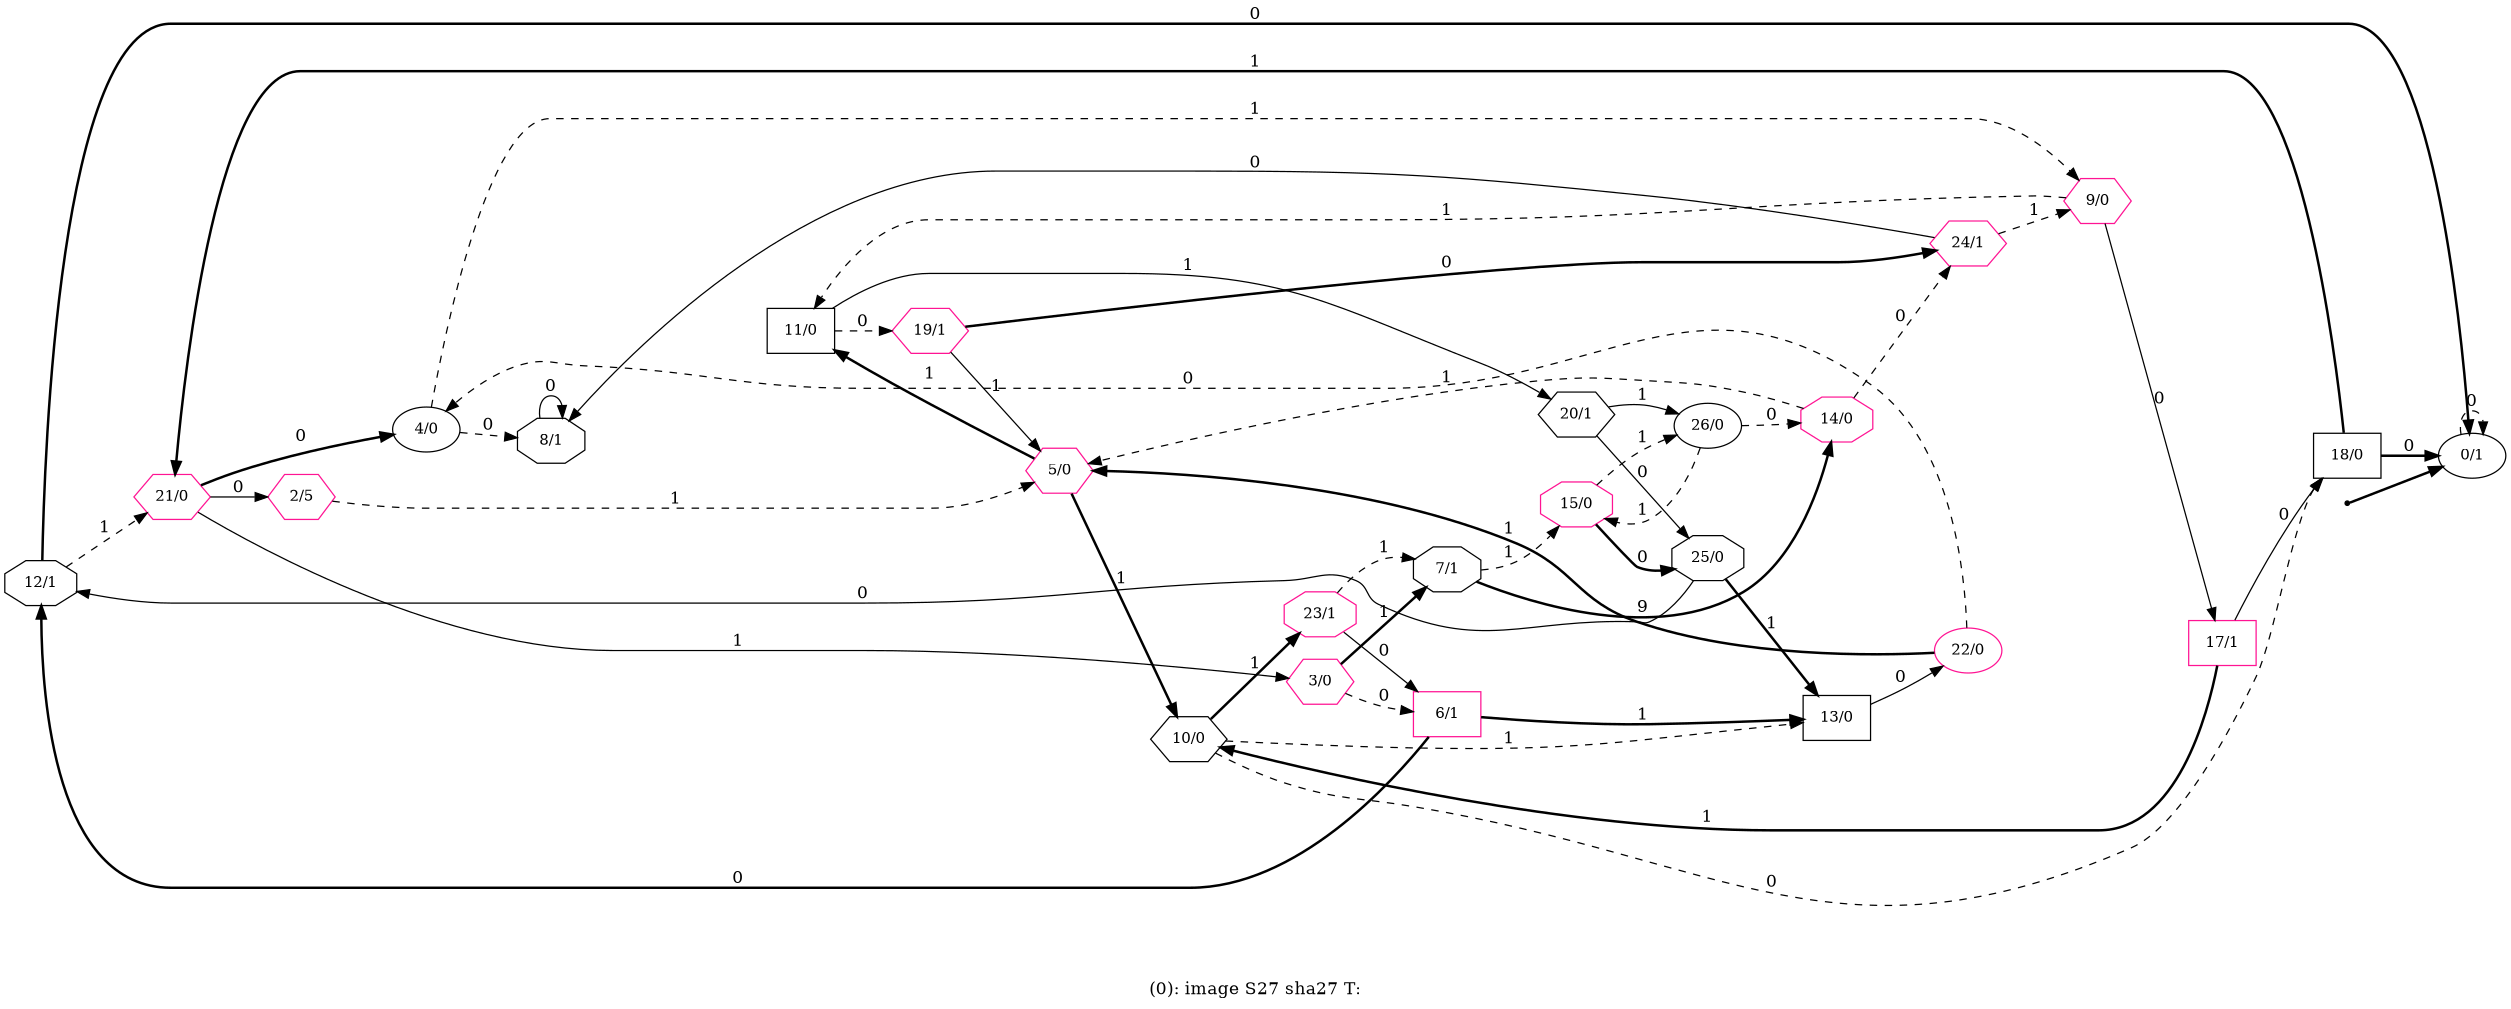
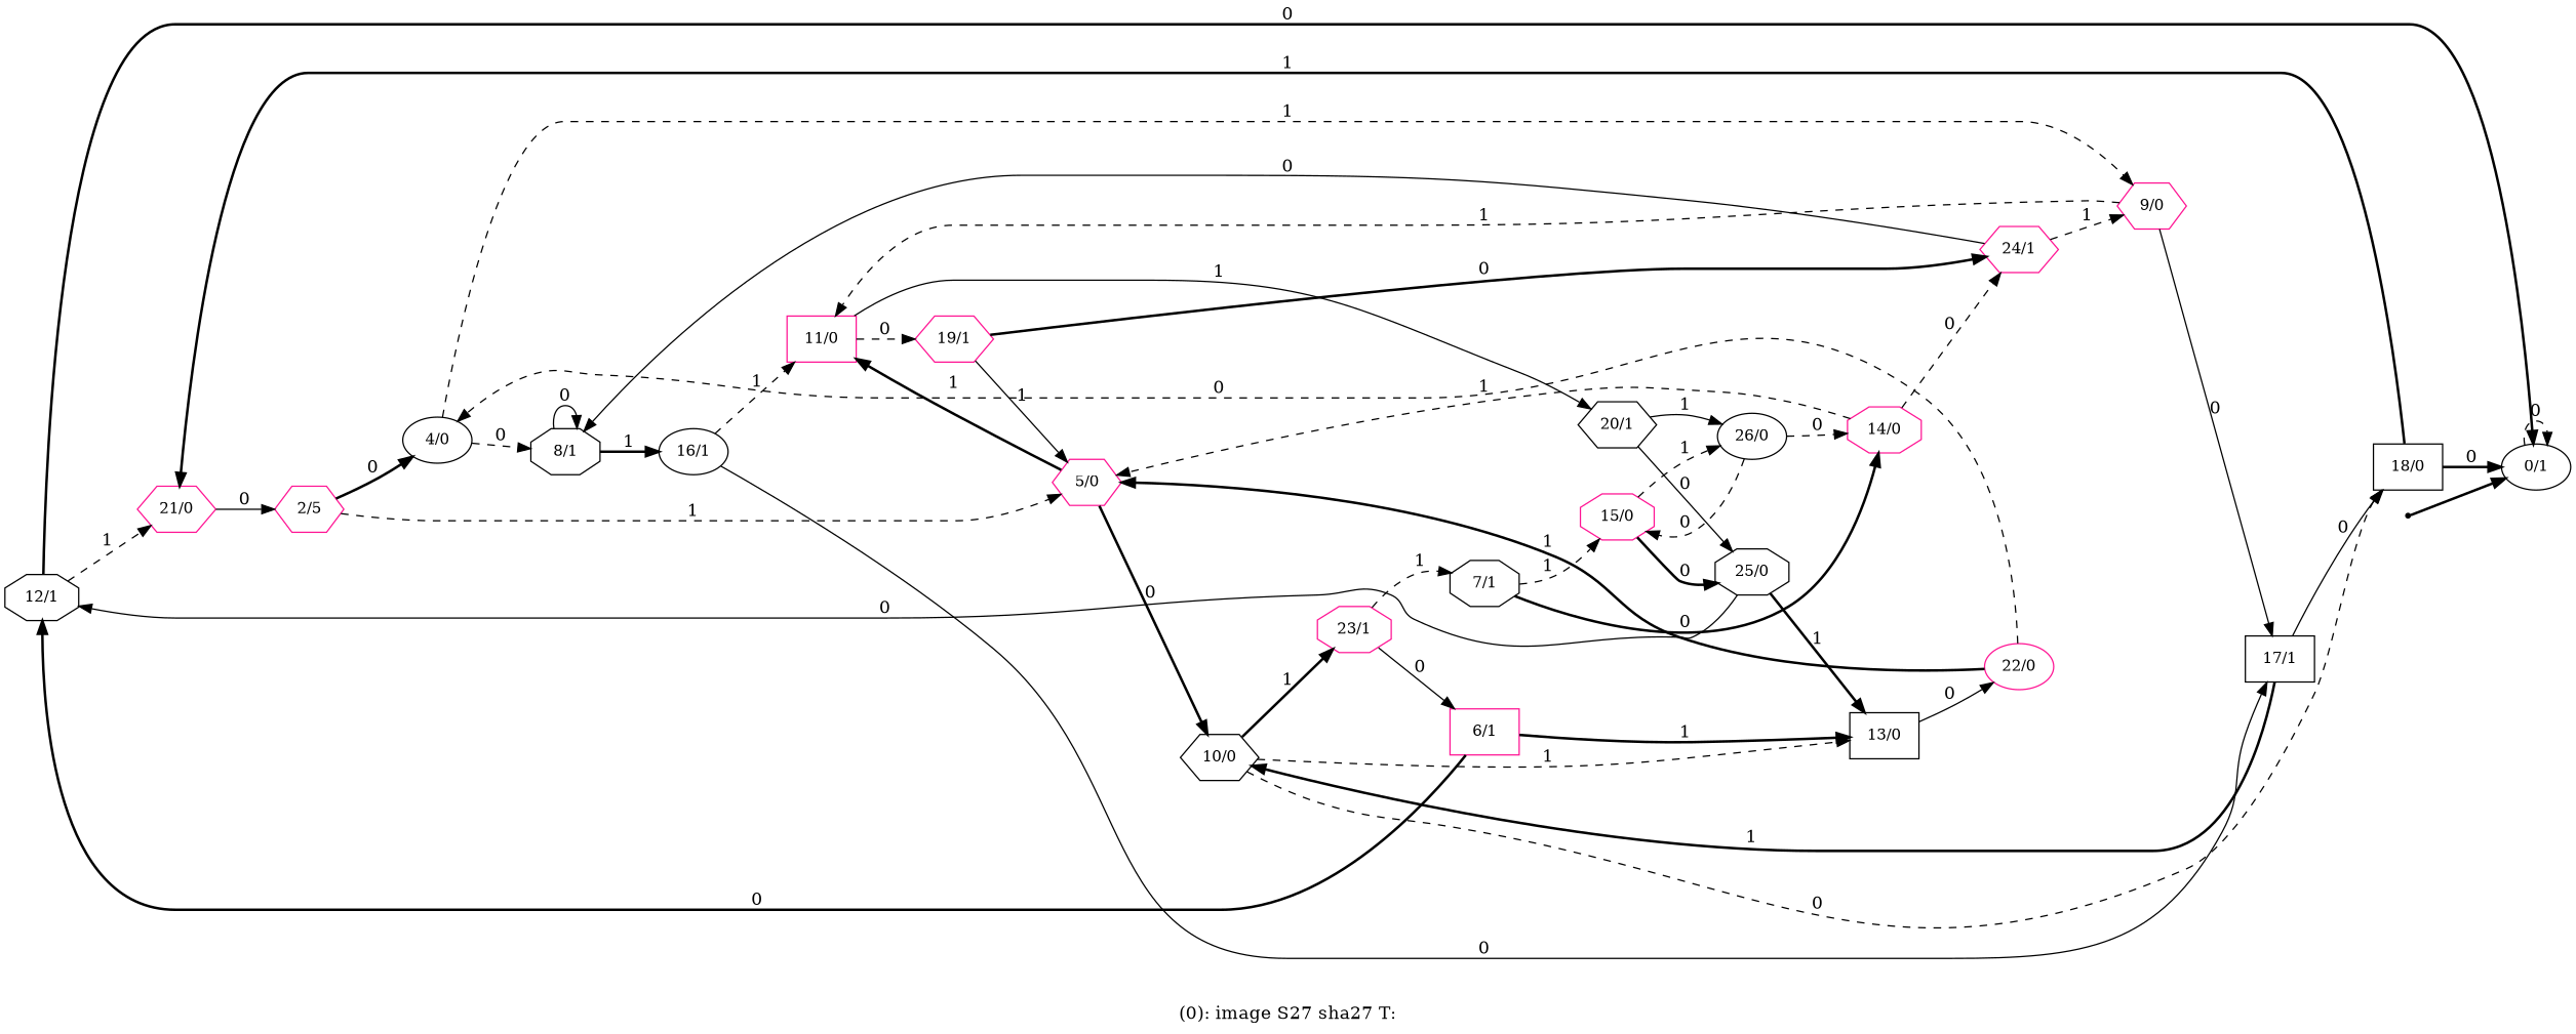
  digraph {
    label="(0): image S27 sha27 T:"
    rankdir=LR
    node [color=black fontsize=12 shape=hexagon]
    edge [style=dashed]
    n1 [label="0/1" shape=ellipse]
    n2 [color=deeppink label="2/5"]
    n3 [label="4/0" shape=ellipse]
    n4 [color=deeppink label="5/0"]
-   n5 [color=deeppink label="3/0"]
    n6 [color=deeppink label="6/1" shape=box]
    n7 [label="7/1" shape=octagon]
    n8 [label="8/1" shape=octagon]
    n9 [color=deeppink label="9/0"]
    n10 [label="10/0"]
-   n11 [label="11/0" shape=box]
+   n11 [color=deeppink label="11/0" shape=box]
    n12 [label="12/1" shape=octagon]
    n13 [label="13/0" shape=box]
    n14 [color=deeppink label="14/0" shape=octagon]
    n15 [color=deeppink label="15/0" shape=octagon]
-   n17 [color=deeppink label="17/1" shape=box]
+   n16 [label="16/1" shape=ellipse]
+   n17 [label="17/1" shape=box]
    n18 [label="18/0" shape=box]
    n19 [color=deeppink label="23/1" shape=octagon]
    n20 [color=deeppink label="19/1"]
    n21 [label="20/1"]
    n22 [color=deeppink label="21/0"]
    n23 [color=deeppink label="22/0" shape=ellipse]
    n24 [color=deeppink label="24/1"]
    n25 [label="25/0" shape=octagon]
    n26 [label="26/0" shape=ellipse]
    n27 [label="26/0" shape=point]
    n1 -> n1 [label=0]
-   n22 -> n3 [label=0 style=bold]
+   n2 -> n3 [label=0 style=bold]
    n2 -> n4 [label=1]
    n3 -> n8 [label=0]
    n3 -> n9 [label=1]
-   n4 -> n10 [label=1 style=bold]
+   n4 -> n10 [label=0 style=bold]
    n4 -> n11 [label=1 style=bold]
-   n5 -> n6 [label=0]
-   n5 -> n7 [label=1 style=bold]
    n6 -> n12 [label=0 style=bold]
    n6 -> n13 [label=1 style=bold]
-   n7 -> n14 [label=9 style=bold]
+   n7 -> n14 [label=0 style=bold]
    n7 -> n15 [label=1]
    n8 -> n8 [label=0 style=solid]
+   n8 -> n16 [label=1 style=bold]
    n9 -> n11 [label=1]
    n9 -> n17 [label=0 style=solid]
    n10 -> n13 [label=1]
    n10 -> n18 [label=0]
    n10 -> n19 [label=1 style=bold]
    n11 -> n20 [label=0]
    n11 -> n21 [label=1 style=solid]
    n12 -> n1 [label=0 style=bold]
    n12 -> n22 [label=1]
    n13 -> n23 [label=0 style=solid]
    n14 -> n4 [label=1]
    n14 -> n24 [label=0]
    n15 -> n25 [label=0 style=bold]
    n15 -> n26 [label=1]
+   n16 -> n11 [label=1]
+   n16 -> n17 [label=0 style=solid]
    n17 -> n10 [label=1 style=bold]
    n17 -> n18 [label=0 style=solid]
    n18 -> n1 [label=0 style=bold]
    n18 -> n22 [label=1 style=bold]
    n19 -> n6 [label=0 style=solid]
    n19 -> n7 [label=1]
    n20 -> n4 [label=1 style=solid]
    n20 -> n24 [label=0 style=bold]
    n21 -> n25 [label=0 style=solid]
    n21 -> n26 [label=1 style=solid]
    n22 -> n2 [label=0 style=solid]
-   n22 -> n5 [label=1 style=solid]
    n23 -> n3 [label=0]
    n23 -> n4 [label=1 style=bold]
    n24 -> n8 [label=0 style=solid]
    n24 -> n9 [label=1]
    n25 -> n12 [label=0 style=solid]
    n25 -> n13 [label=1 style=bold]
    n26 -> n14 [label=0]
-   n26 -> n15 [label=1]
+   n26 -> n15 [label=0]
    n27 -> n1 [style=bold]
  }
